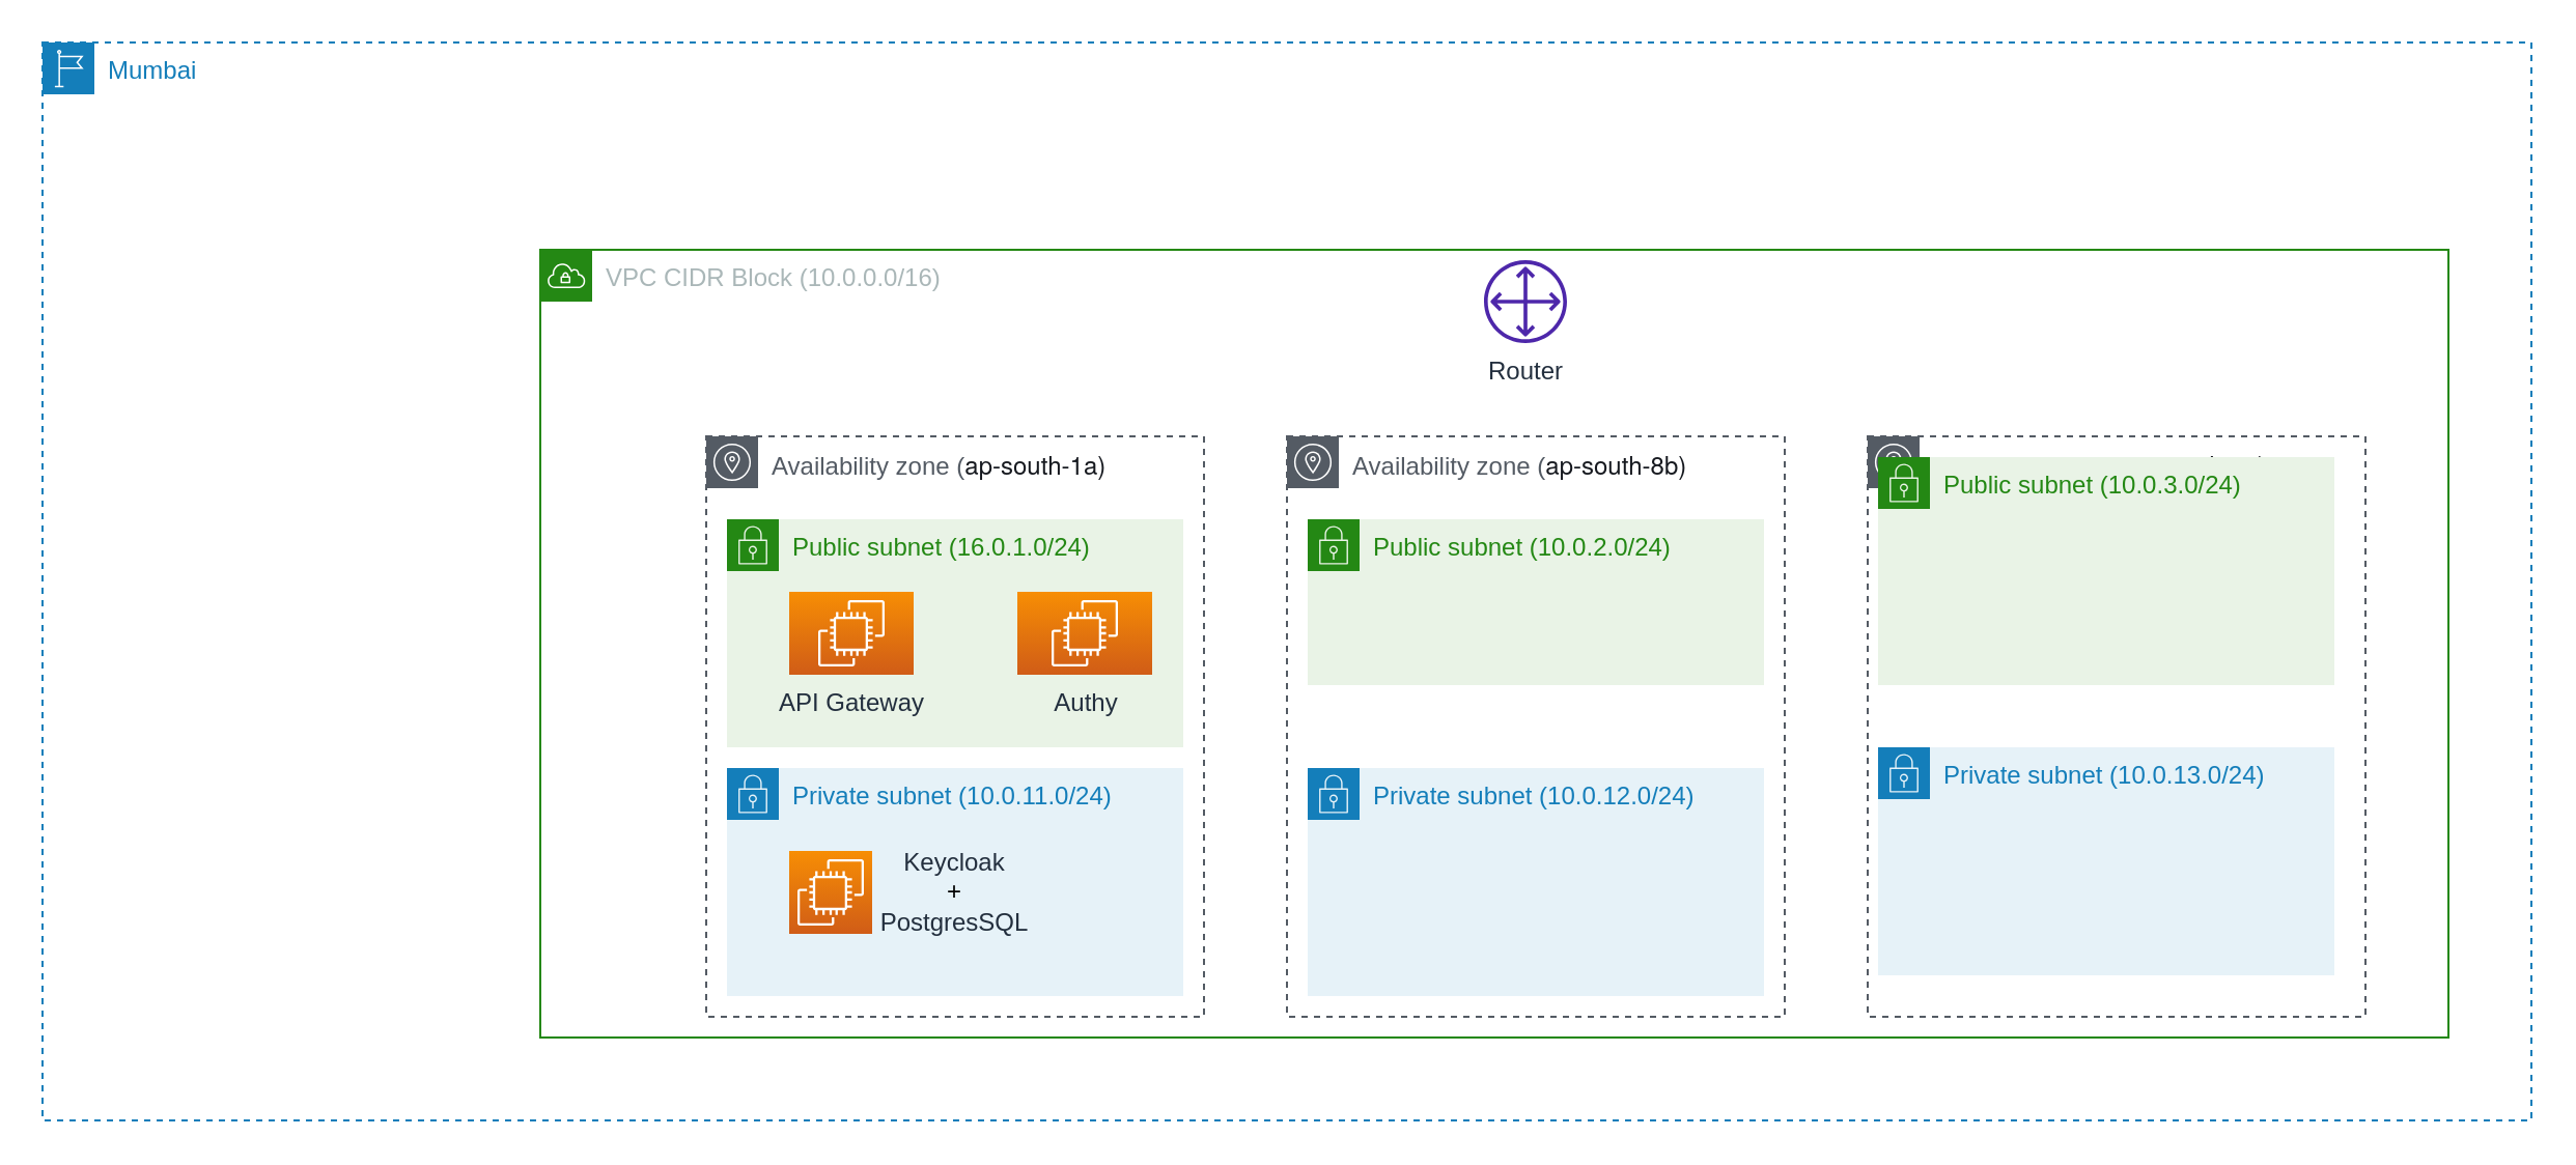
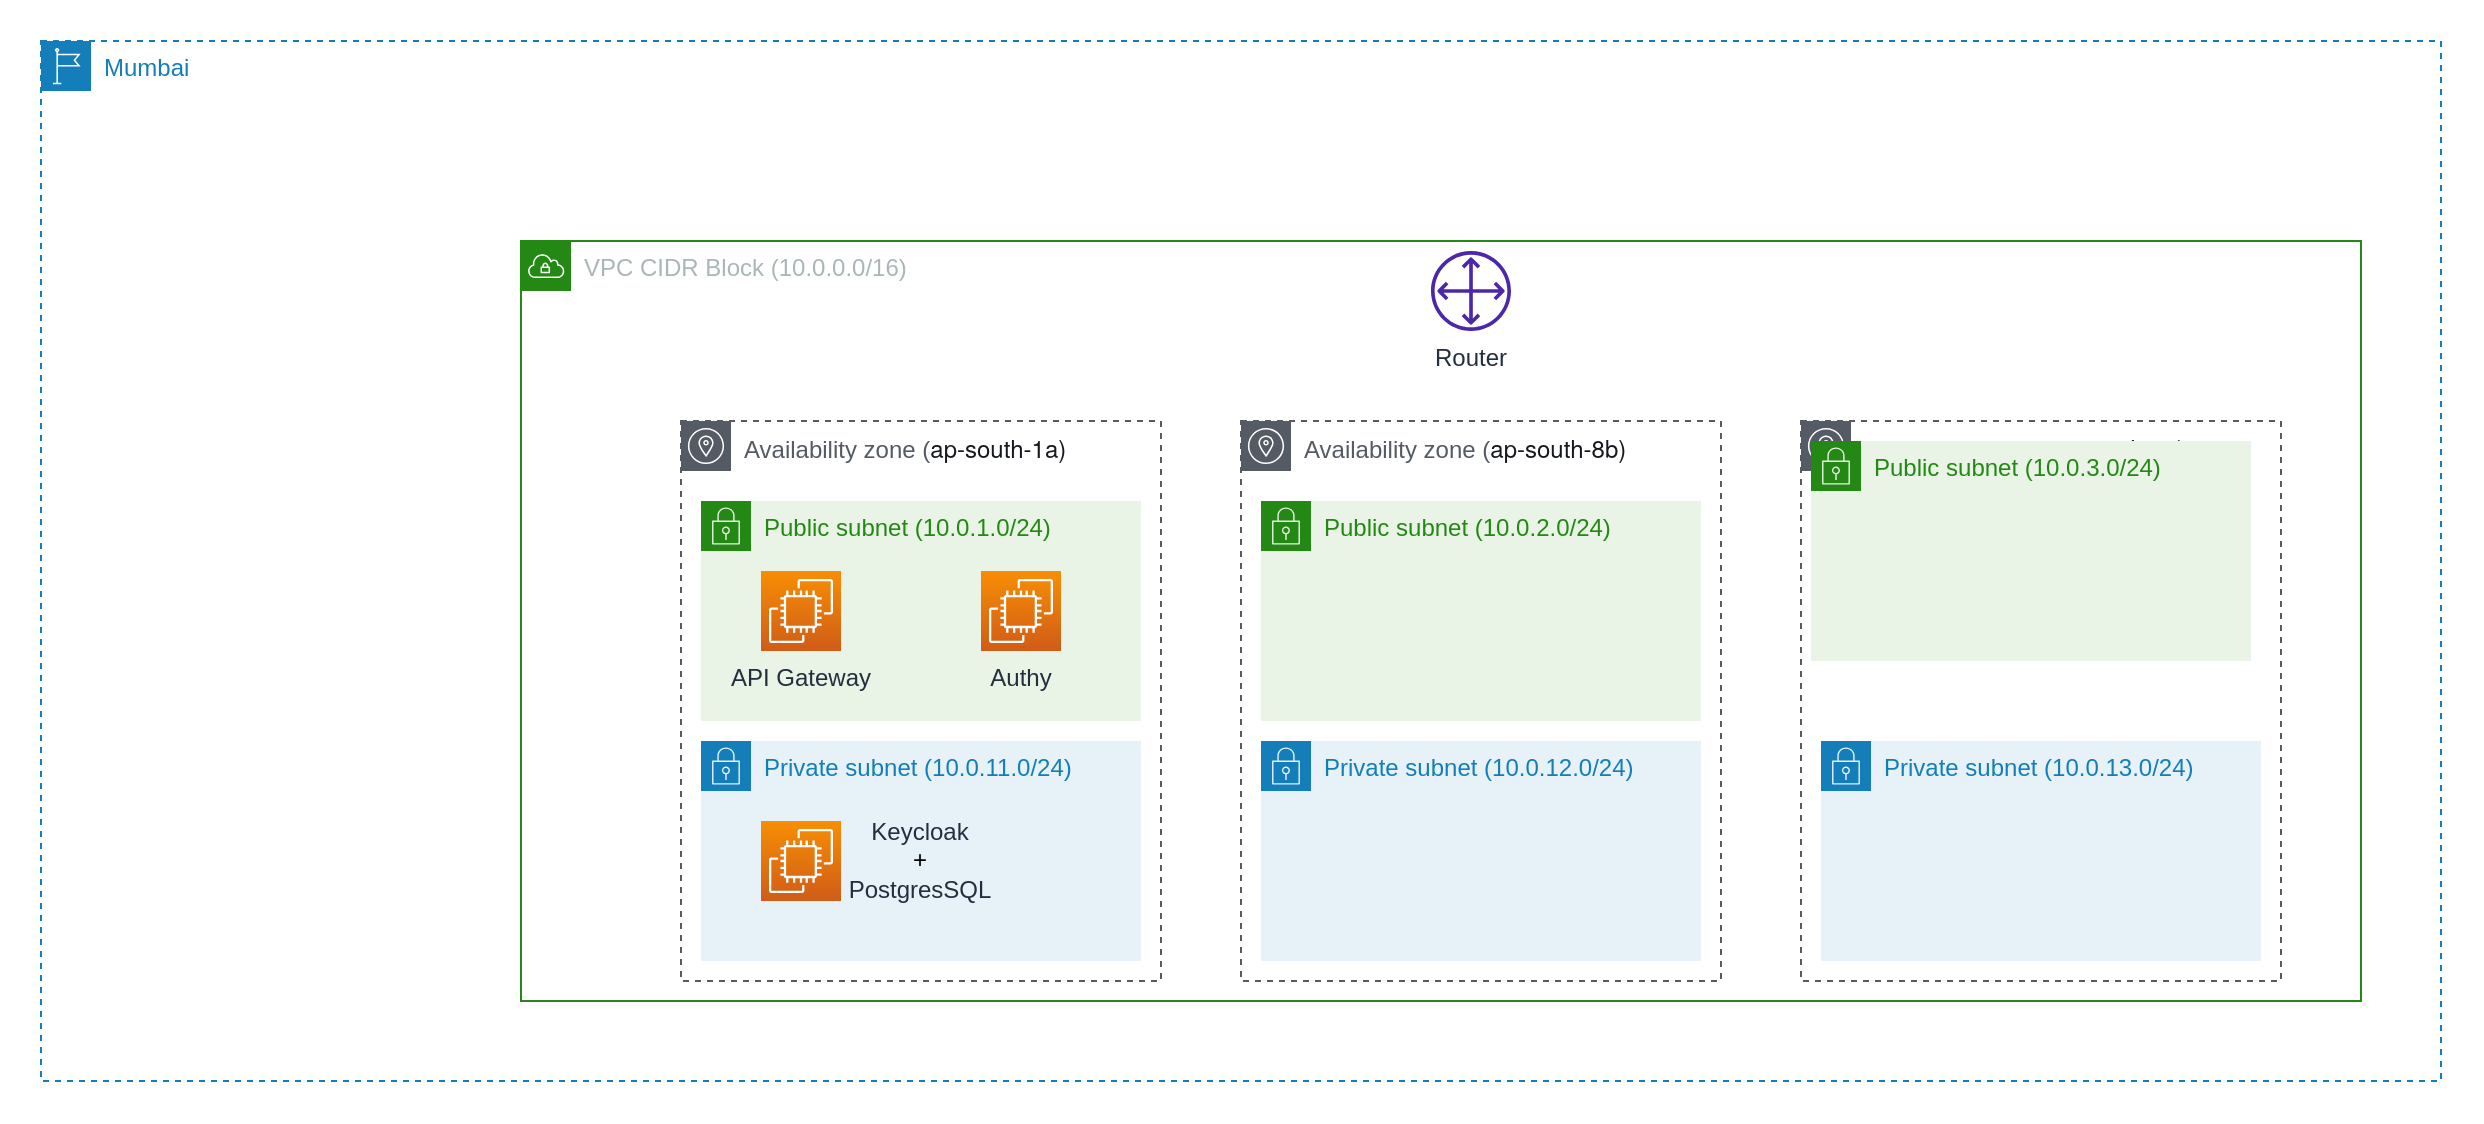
  <mxCell id="0" />
  <mxCell id="1" parent="0" />
  <mxCell id="2" value="Mumbai" style="points=[[0,0],[0.25,0],[0.5,0],[0.75,0],[1,0],[1,0.25],[1,0.5],[1,0.75],[1,1],[0.75,1],[0.5,1],[0.25,1],[0,1],[0,0.75],[0,0.5],[0,0.25]];outlineConnect=0;gradientColor=none;html=1;whiteSpace=wrap;fontSize=12;fontStyle=0;container=1;pointerEvents=0;collapsible=0;recursiveResize=0;shape=mxgraph.aws4.group;grIcon=mxgraph.aws4.group_region;strokeColor=#147EBA;fillColor=none;verticalAlign=top;align=left;spacingLeft=30;fontColor=#147EBA;dashed=1;rounded=1;" vertex="1" parent="1"><mxGeometry x="20" y="20" width="1200" height="520" as="geometry" /></mxCell>
  <mxCell id="3" value="VPC CIDR Block (10.0.0.0/16)" style="points=[[0,0],[0.25,0],[0.5,0],[0.75,0],[1,0],[1,0.25],[1,0.5],[1,0.75],[1,1],[0.75,1],[0.5,1],[0.25,1],[0,1],[0,0.75],[0,0.5],[0,0.25]];outlineConnect=0;gradientColor=none;html=1;whiteSpace=wrap;fontSize=12;fontStyle=0;container=1;pointerEvents=0;collapsible=0;recursiveResize=0;shape=mxgraph.aws4.group;grIcon=mxgraph.aws4.group_vpc;strokeColor=#248814;fillColor=none;verticalAlign=top;align=left;spacingLeft=30;fontColor=#AAB7B8;dashed=0;rounded=1;" vertex="1" parent="2"><mxGeometry x="240" y="100" width="920" height="380" as="geometry" /></mxCell>
  <mxCell id="4" value="&lt;font style=&quot;font-size: 12px;&quot;&gt;Availability zone (&lt;span style=&quot;color: rgb(22, 25, 31); font-family: &amp;quot;Amazon Ember&amp;quot;, &amp;quot;Helvetica Neue&amp;quot;, Roboto, Arial, sans-serif; background-color: rgb(255, 255, 255);&quot;&gt;ap-south-1a)&lt;/span&gt;&lt;/font&gt;" style="sketch=0;outlineConnect=0;gradientColor=none;html=1;whiteSpace=wrap;fontSize=12;fontStyle=0;shape=mxgraph.aws4.group;grIcon=mxgraph.aws4.group_availability_zone;strokeColor=#545B64;fillColor=none;verticalAlign=top;align=left;spacingLeft=30;fontColor=#545B64;dashed=1;rounded=1;" vertex="1" parent="3"><mxGeometry x="80" y="90" width="240" height="280" as="geometry" /></mxCell>
- <mxCell id="5" value="Public subnet (16.0.1.0/24)" style="points=[[0,0],[0.25,0],[0.5,0],[0.75,0],[1,0],[1,0.25],[1,0.5],[1,0.75],[1,1],[0.75,1],[0.5,1],[0.25,1],[0,1],[0,0.75],[0,0.5],[0,0.25]];outlineConnect=0;gradientColor=none;html=1;whiteSpace=wrap;fontSize=12;fontStyle=0;container=1;pointerEvents=0;collapsible=0;recursiveResize=0;shape=mxgraph.aws4.group;grIcon=mxgraph.aws4.group_security_group;grStroke=0;strokeColor=#248814;fillColor=#E9F3E6;verticalAlign=top;align=left;spacingLeft=30;fontColor=#248814;dashed=0;rounded=1;" vertex="1" parent="3"><mxGeometry x="90" y="130" width="220" height="110" as="geometry" /></mxCell>
- <mxCell id="6" value="API Gateway" style="sketch=0;points=[[0,0,0],[0.25,0,0],[0.5,0,0],[0.75,0,0],[1,0,0],[0,1,0],[0.25,1,0],[0.5,1,0],[0.75,1,0],[1,1,0],[0,0.25,0],[0,0.5,0],[0,0.75,0],[1,0.25,0],[1,0.5,0],[1,0.75,0]];outlineConnect=0;fontColor=#232F3E;gradientColor=#F78E04;gradientDirection=north;fillColor=#D05C17;strokeColor=#ffffff;dashed=0;verticalLabelPosition=bottom;verticalAlign=top;align=center;html=1;fontSize=12;fontStyle=0;aspect=fixed;shape=mxgraph.aws4.resourceIcon;resIcon=mxgraph.aws4.ec2;rounded=1;" vertex="1" parent="5"><mxGeometry x="30" y="35.0" width="60" height="40" as="geometry" /></mxCell>
+ <mxCell id="5" value="Public subnet (10.0.1.0/24)" style="points=[[0,0],[0.25,0],[0.5,0],[0.75,0],[1,0],[1,0.25],[1,0.5],[1,0.75],[1,1],[0.75,1],[0.5,1],[0.25,1],[0,1],[0,0.75],[0,0.5],[0,0.25]];outlineConnect=0;gradientColor=none;html=1;whiteSpace=wrap;fontSize=12;fontStyle=0;container=1;pointerEvents=0;collapsible=0;recursiveResize=0;shape=mxgraph.aws4.group;grIcon=mxgraph.aws4.group_security_group;grStroke=0;strokeColor=#248814;fillColor=#E9F3E6;verticalAlign=top;align=left;spacingLeft=30;fontColor=#248814;dashed=0;rounded=1;" vertex="1" parent="3"><mxGeometry x="90" y="130" width="220" height="110" as="geometry" /></mxCell>
+ <mxCell id="6" value="API Gateway" style="sketch=0;points=[[0,0,0],[0.25,0,0],[0.5,0,0],[0.75,0,0],[1,0,0],[0,1,0],[0.25,1,0],[0.5,1,0],[0.75,1,0],[1,1,0],[0,0.25,0],[0,0.5,0],[0,0.75,0],[1,0.25,0],[1,0.5,0],[1,0.75,0]];outlineConnect=0;fontColor=#232F3E;gradientColor=#F78E04;gradientDirection=north;fillColor=#D05C17;strokeColor=#ffffff;dashed=0;verticalLabelPosition=bottom;verticalAlign=top;align=center;html=1;fontSize=12;fontStyle=0;aspect=fixed;shape=mxgraph.aws4.resourceIcon;resIcon=mxgraph.aws4.ec2;rounded=1;" vertex="1" parent="5"><mxGeometry x="30" y="35.0" width="40" height="40" as="geometry" /></mxCell>
  <mxCell id="7" value="Private subnet (10.0.11.0/24)" style="points=[[0,0],[0.25,0],[0.5,0],[0.75,0],[1,0],[1,0.25],[1,0.5],[1,0.75],[1,1],[0.75,1],[0.5,1],[0.25,1],[0,1],[0,0.75],[0,0.5],[0,0.25]];outlineConnect=0;gradientColor=none;html=1;whiteSpace=wrap;fontSize=12;fontStyle=0;container=1;pointerEvents=0;collapsible=0;recursiveResize=0;shape=mxgraph.aws4.group;grIcon=mxgraph.aws4.group_security_group;grStroke=0;strokeColor=#147EBA;fillColor=#E6F2F8;verticalAlign=top;align=left;spacingLeft=30;fontColor=#147EBA;dashed=0;rounded=1;" vertex="1" parent="3"><mxGeometry x="90" y="250" width="220" height="110" as="geometry" /></mxCell>
  <mxCell id="8" value="&lt;span style=&quot;color: rgb(35, 47, 62);&quot;&gt;Keycloak&lt;br&gt;&lt;/span&gt;+&lt;br style=&quot;color: rgb(35, 47, 62);&quot;&gt;&lt;span style=&quot;color: rgb(35, 47, 62);&quot;&gt;PostgresSQL&lt;/span&gt;" style="text;html=1;strokeColor=none;fillColor=none;align=center;verticalAlign=middle;whiteSpace=wrap;rounded=0;fontSize=12;" vertex="1" parent="7"><mxGeometry x="80" y="45" width="60" height="30" as="geometry" /></mxCell>
  <mxCell id="9" value="&lt;font style=&quot;font-size: 12px;&quot;&gt;Availability zone (&lt;span style=&quot;color: rgb(22, 25, 31); font-family: &amp;quot;Amazon Ember&amp;quot;, &amp;quot;Helvetica Neue&amp;quot;, Roboto, Arial, sans-serif; background-color: rgb(255, 255, 255);&quot;&gt;ap-south-8b)&lt;/span&gt;&lt;/font&gt;" style="sketch=0;outlineConnect=0;gradientColor=none;html=1;whiteSpace=wrap;fontSize=12;fontStyle=0;shape=mxgraph.aws4.group;grIcon=mxgraph.aws4.group_availability_zone;strokeColor=#545B64;fillColor=none;verticalAlign=top;align=left;spacingLeft=30;fontColor=#545B64;dashed=1;rounded=1;" vertex="1" parent="3"><mxGeometry x="360" y="90" width="240" height="280" as="geometry" /></mxCell>
- <mxCell id="10" value="Public subnet (10.0.2.0/24)" style="points=[[0,0],[0.25,0],[0.5,0],[0.75,0],[1,0],[1,0.25],[1,0.5],[1,0.75],[1,1],[0.75,1],[0.5,1],[0.25,1],[0,1],[0,0.75],[0,0.5],[0,0.25]];outlineConnect=0;gradientColor=none;html=1;whiteSpace=wrap;fontSize=12;fontStyle=0;container=1;pointerEvents=0;collapsible=0;recursiveResize=0;shape=mxgraph.aws4.group;grIcon=mxgraph.aws4.group_security_group;grStroke=0;strokeColor=#248814;fillColor=#E9F3E6;verticalAlign=top;align=left;spacingLeft=30;fontColor=#248814;dashed=0;rounded=1;" vertex="1" parent="3"><mxGeometry x="370" y="130" width="220" height="80" as="geometry" /></mxCell>
+ <mxCell id="10" value="Public subnet (10.0.2.0/24)" style="points=[[0,0],[0.25,0],[0.5,0],[0.75,0],[1,0],[1,0.25],[1,0.5],[1,0.75],[1,1],[0.75,1],[0.5,1],[0.25,1],[0,1],[0,0.75],[0,0.5],[0,0.25]];outlineConnect=0;gradientColor=none;html=1;whiteSpace=wrap;fontSize=12;fontStyle=0;container=1;pointerEvents=0;collapsible=0;recursiveResize=0;shape=mxgraph.aws4.group;grIcon=mxgraph.aws4.group_security_group;grStroke=0;strokeColor=#248814;fillColor=#E9F3E6;verticalAlign=top;align=left;spacingLeft=30;fontColor=#248814;dashed=0;rounded=1;" vertex="1" parent="3"><mxGeometry x="370" y="130" width="220" height="110" as="geometry" /></mxCell>
  <mxCell id="11" value="Private subnet (10.0.12.0/24)" style="points=[[0,0],[0.25,0],[0.5,0],[0.75,0],[1,0],[1,0.25],[1,0.5],[1,0.75],[1,1],[0.75,1],[0.5,1],[0.25,1],[0,1],[0,0.75],[0,0.5],[0,0.25]];outlineConnect=0;gradientColor=none;html=1;whiteSpace=wrap;fontSize=12;fontStyle=0;container=1;pointerEvents=0;collapsible=0;recursiveResize=0;shape=mxgraph.aws4.group;grIcon=mxgraph.aws4.group_security_group;grStroke=0;strokeColor=#147EBA;fillColor=#E6F2F8;verticalAlign=top;align=left;spacingLeft=30;fontColor=#147EBA;dashed=0;rounded=1;" vertex="1" parent="3"><mxGeometry x="370" y="250" width="220" height="110" as="geometry" /></mxCell>
  <mxCell id="12" value="&lt;font style=&quot;font-size: 12px;&quot;&gt;Availability zone (&lt;span style=&quot;color: rgb(22, 25, 31); font-family: &amp;quot;Amazon Ember&amp;quot;, &amp;quot;Helvetica Neue&amp;quot;, Roboto, Arial, sans-serif; background-color: rgb(255, 255, 255);&quot;&gt;ap-south-1c)&lt;/span&gt;&lt;/font&gt;" style="sketch=0;outlineConnect=0;gradientColor=none;html=1;whiteSpace=wrap;fontSize=12;fontStyle=0;shape=mxgraph.aws4.group;grIcon=mxgraph.aws4.group_availability_zone;strokeColor=#545B64;fillColor=none;verticalAlign=top;align=left;spacingLeft=30;fontColor=#545B64;dashed=1;rounded=1;" vertex="1" parent="3"><mxGeometry x="640" y="90" width="240" height="280" as="geometry" /></mxCell>
  <mxCell id="13" value="Public subnet (10.0.3.0/24)" style="points=[[0,0],[0.25,0],[0.5,0],[0.75,0],[1,0],[1,0.25],[1,0.5],[1,0.75],[1,1],[0.75,1],[0.5,1],[0.25,1],[0,1],[0,0.75],[0,0.5],[0,0.25]];outlineConnect=0;gradientColor=none;html=1;whiteSpace=wrap;fontSize=12;fontStyle=0;container=1;pointerEvents=0;collapsible=0;recursiveResize=0;shape=mxgraph.aws4.group;grIcon=mxgraph.aws4.group_security_group;grStroke=0;strokeColor=#248814;fillColor=#E9F3E6;verticalAlign=top;align=left;spacingLeft=30;fontColor=#248814;dashed=0;rounded=1;" vertex="1" parent="3"><mxGeometry x="645" y="100" width="220" height="110" as="geometry" /></mxCell>
- <mxCell id="14" value="Private subnet (10.0.13.0/24)" style="points=[[0,0],[0.25,0],[0.5,0],[0.75,0],[1,0],[1,0.25],[1,0.5],[1,0.75],[1,1],[0.75,1],[0.5,1],[0.25,1],[0,1],[0,0.75],[0,0.5],[0,0.25]];outlineConnect=0;gradientColor=none;html=1;whiteSpace=wrap;fontSize=12;fontStyle=0;container=1;pointerEvents=0;collapsible=0;recursiveResize=0;shape=mxgraph.aws4.group;grIcon=mxgraph.aws4.group_security_group;grStroke=0;strokeColor=#147EBA;fillColor=#E6F2F8;verticalAlign=top;align=left;spacingLeft=30;fontColor=#147EBA;dashed=0;rounded=1;" vertex="1" parent="3"><mxGeometry x="645" y="240" width="220" height="110" as="geometry" /></mxCell>
+ <mxCell id="14" value="Private subnet (10.0.13.0/24)" style="points=[[0,0],[0.25,0],[0.5,0],[0.75,0],[1,0],[1,0.25],[1,0.5],[1,0.75],[1,1],[0.75,1],[0.5,1],[0.25,1],[0,1],[0,0.75],[0,0.5],[0,0.25]];outlineConnect=0;gradientColor=none;html=1;whiteSpace=wrap;fontSize=12;fontStyle=0;container=1;pointerEvents=0;collapsible=0;recursiveResize=0;shape=mxgraph.aws4.group;grIcon=mxgraph.aws4.group_security_group;grStroke=0;strokeColor=#147EBA;fillColor=#E6F2F8;verticalAlign=top;align=left;spacingLeft=30;fontColor=#147EBA;dashed=0;rounded=1;" vertex="1" parent="3"><mxGeometry x="650" y="250" width="220" height="110" as="geometry" /></mxCell>
  <mxCell id="15" value="Router" style="sketch=0;outlineConnect=0;fontColor=#232F3E;gradientColor=none;fillColor=#4D27AA;strokeColor=none;dashed=0;verticalLabelPosition=bottom;verticalAlign=top;align=center;html=1;fontSize=12;fontStyle=0;aspect=fixed;pointerEvents=1;shape=mxgraph.aws4.customer_gateway;rounded=1;" vertex="1" parent="3"><mxGeometry x="455" y="5" width="40" height="40" as="geometry" /></mxCell>
  <mxCell id="16" value="" style="sketch=0;points=[[0,0,0],[0.25,0,0],[0.5,0,0],[0.75,0,0],[1,0,0],[0,1,0],[0.25,1,0],[0.5,1,0],[0.75,1,0],[1,1,0],[0,0.25,0],[0,0.5,0],[0,0.75,0],[1,0.25,0],[1,0.5,0],[1,0.75,0]];outlineConnect=0;fontColor=#232F3E;gradientColor=#F78E04;gradientDirection=north;fillColor=#D05C17;strokeColor=#ffffff;dashed=0;verticalLabelPosition=bottom;verticalAlign=top;align=center;html=1;fontSize=12;fontStyle=0;aspect=fixed;shape=mxgraph.aws4.resourceIcon;resIcon=mxgraph.aws4.ec2;rounded=1;" vertex="1" parent="3"><mxGeometry x="120" y="290" width="40" height="40" as="geometry" /></mxCell>
- <mxCell id="17" value="Authy" style="sketch=0;points=[[0,0,0],[0.25,0,0],[0.5,0,0],[0.75,0,0],[1,0,0],[0,1,0],[0.25,1,0],[0.5,1,0],[0.75,1,0],[1,1,0],[0,0.25,0],[0,0.5,0],[0,0.75,0],[1,0.25,0],[1,0.5,0],[1,0.75,0]];outlineConnect=0;fontColor=#232F3E;gradientColor=#F78E04;gradientDirection=north;fillColor=#D05C17;strokeColor=#ffffff;dashed=0;verticalLabelPosition=bottom;verticalAlign=top;align=center;html=1;fontSize=12;fontStyle=0;aspect=fixed;shape=mxgraph.aws4.resourceIcon;resIcon=mxgraph.aws4.ec2;rounded=1;" vertex="1" parent="3"><mxGeometry x="230" y="165" width="65" height="40" as="geometry" /></mxCell>
+ <mxCell id="17" value="Authy" style="sketch=0;points=[[0,0,0],[0.25,0,0],[0.5,0,0],[0.75,0,0],[1,0,0],[0,1,0],[0.25,1,0],[0.5,1,0],[0.75,1,0],[1,1,0],[0,0.25,0],[0,0.5,0],[0,0.75,0],[1,0.25,0],[1,0.5,0],[1,0.75,0]];outlineConnect=0;fontColor=#232F3E;gradientColor=#F78E04;gradientDirection=north;fillColor=#D05C17;strokeColor=#ffffff;dashed=0;verticalLabelPosition=bottom;verticalAlign=top;align=center;html=1;fontSize=12;fontStyle=0;aspect=fixed;shape=mxgraph.aws4.resourceIcon;resIcon=mxgraph.aws4.ec2;rounded=1;" vertex="1" parent="3"><mxGeometry x="230" y="165" width="40" height="40" as="geometry" /></mxCell>
